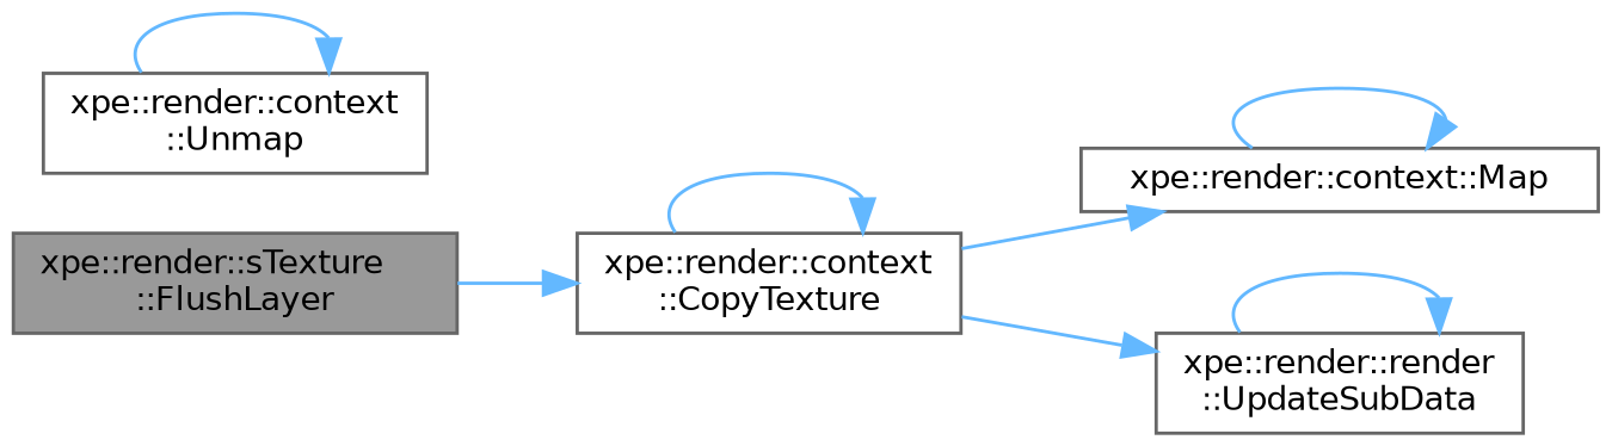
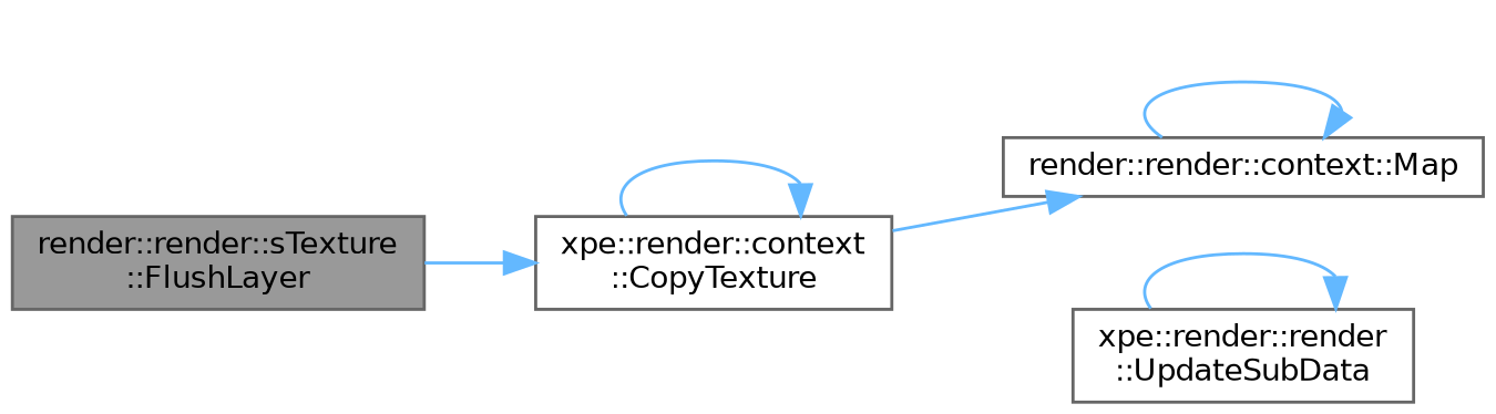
  digraph {
    rankdir=LR
    node [color=grey40 fillcolor=white fontname=Helvetica fontsize=10 shape=box style=filled]
    edge [color=steelblue1 fontname=Helvetica fontsize=10 labelfontname=Helvetica labelfontsize=10 style=solid]
-   n1 [color=gray40 fillcolor=grey60 fontcolor=black height=0.2 label="xpe::render::sTexture\l::FlushLayer" width=0.4]
+   n1 [color=gray40 fillcolor=grey60 fontcolor=black height=0.2 label="render::render::sTexture\l::FlushLayer" width=0.4]
    n2 [height=0.2 label="xpe::render::context\l::CopyTexture" width=0.4]
-   n3 [height=0.2 label="xpe::render::context::Map" width=0.4]
+   n3 [height=0.2 label="render::render::context::Map" width=0.4]
    n4 [height=0.2 label="xpe::render::render\l::UpdateSubData" width=0.4]
-   n5 [height=0.2 label="xpe::render::context\l::Unmap" width=0.4]
    n1 -> n2
    n2 -> n2
    n2 -> n3
-   n2 -> n4
    n3 -> n3
    n4 -> n4
-   n5 -> n5
  }
